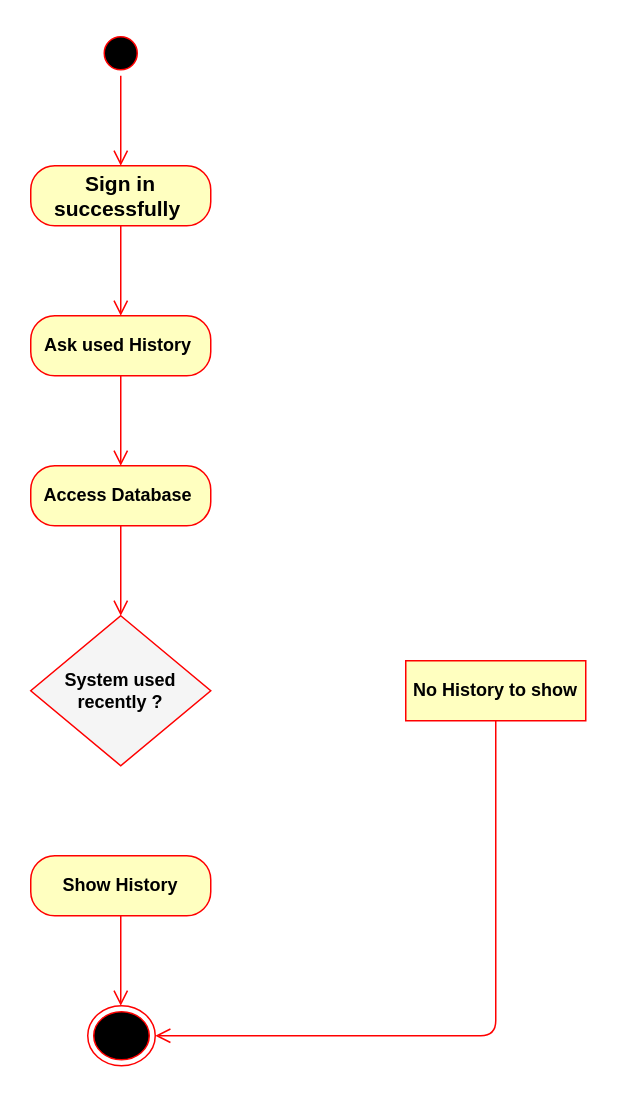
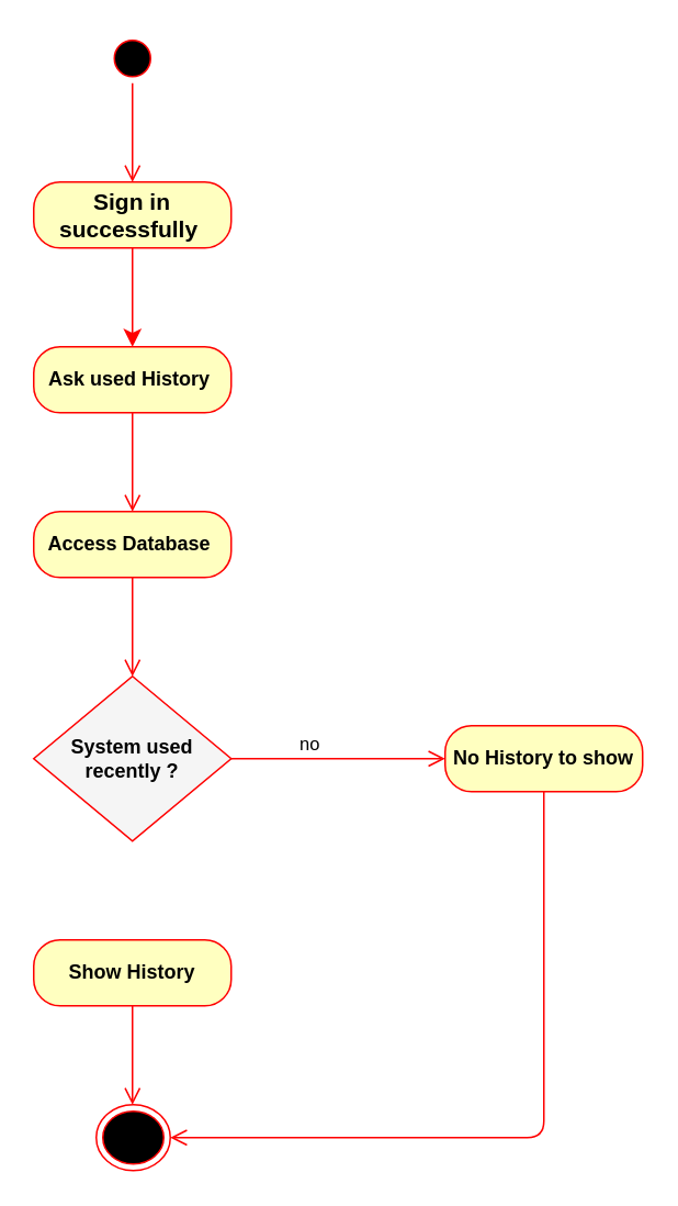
  <mxCell id="0" />
  <mxCell id="1" parent="0" />
  <mxCell id="2" value="" style="ellipse;html=1;shape=startState;fillColor=#000000;strokeColor=#ff0000;" vertex="1" parent="1"><mxGeometry x="65" y="20" width="30" height="30" as="geometry" /></mxCell>
  <mxCell id="3" value="" style="edgeStyle=orthogonalEdgeStyle;html=1;verticalAlign=bottom;endArrow=open;endSize=8;strokeColor=#ff0000;" edge="1" source="2" parent="1"><mxGeometry relative="1" as="geometry"><mxPoint x="80" y="110" as="targetPoint" /></mxGeometry></mxCell>
  <mxCell id="4" value="&lt;b&gt;&lt;font style=&quot;font-size: 14px&quot;&gt;Sign in successfully&amp;nbsp;&lt;/font&gt;&lt;/b&gt;" style="rounded=1;whiteSpace=wrap;html=1;arcSize=40;fontColor=#000000;fillColor=#ffffc0;strokeColor=#ff0000;" vertex="1" parent="1"><mxGeometry x="20" y="110" width="120" height="40" as="geometry" /></mxCell>
  <mxCell id="5" value="&lt;b&gt;Ask used History&amp;nbsp;&lt;/b&gt;" style="rounded=1;whiteSpace=wrap;html=1;arcSize=40;fontColor=#000000;fillColor=#ffffc0;strokeColor=#ff0000;" vertex="1" parent="1"><mxGeometry x="20" y="210" width="120" height="40" as="geometry" /></mxCell>
  <mxCell id="6" value="" style="edgeStyle=orthogonalEdgeStyle;html=1;verticalAlign=bottom;endArrow=open;endSize=8;strokeColor=#ff0000;" edge="1" source="5" parent="1"><mxGeometry relative="1" as="geometry"><mxPoint x="80" y="310" as="targetPoint" /></mxGeometry></mxCell>
- <mxCell id="7" value="" style="edgeStyle=orthogonalEdgeStyle;html=1;verticalAlign=bottom;endArrow=open;endSize=8;strokeColor=#ff0000;exitX=0.5;exitY=1;exitDx=0;exitDy=0;entryX=0.5;entryY=0;entryDx=0;entryDy=0;" edge="1" source="4" parent="1" target="5"><mxGeometry relative="1" as="geometry"><mxPoint x="-340" y="200" as="targetPoint" /></mxGeometry></mxCell>
+ <mxCell id="7" value="" style="edgeStyle=orthogonalEdgeStyle;html=1;verticalAlign=bottom;endArrow=classic;endSize=8;strokeColor=#ff0000;exitX=0.5;exitY=1;exitDx=0;exitDy=0;entryX=0.5;entryY=0;entryDx=0;entryDy=0;" edge="1" source="4" parent="1" target="5"><mxGeometry relative="1" as="geometry"><mxPoint x="-340" y="200" as="targetPoint" /></mxGeometry></mxCell>
  <mxCell id="8" value="&lt;b&gt;Access Database&amp;nbsp;&lt;/b&gt;" style="rounded=1;whiteSpace=wrap;html=1;arcSize=40;fontColor=#000000;fillColor=#ffffc0;strokeColor=#ff0000;" vertex="1" parent="1"><mxGeometry x="20" y="310" width="120" height="40" as="geometry" /></mxCell>
  <mxCell id="9" value="" style="edgeStyle=orthogonalEdgeStyle;html=1;verticalAlign=bottom;endArrow=open;endSize=8;strokeColor=#ff0000;" edge="1" source="8" parent="1"><mxGeometry relative="1" as="geometry"><mxPoint x="80" y="410" as="targetPoint" /></mxGeometry></mxCell>
  <mxCell id="10" value="&lt;b&gt;System used recently ?&lt;/b&gt;" style="rhombus;whiteSpace=wrap;html=1;fillColor=#f5f5f5;strokeColor=#ff0000;" vertex="1" parent="1"><mxGeometry x="20" y="410" width="120" height="100" as="geometry" /></mxCell>
- <mxCell id="12" value="&lt;b&gt;No History to show&lt;/b&gt;" style="whiteSpace=wrap;html=1;arcSize=40;fontColor=#000000;fillColor=#ffffc0;strokeColor=#ff0000;rounded=0;" vertex="1" parent="1"><mxGeometry x="270" y="440" width="120" height="40" as="geometry" /></mxCell>
+ <mxCell id="11" value="no" style="edgeStyle=orthogonalEdgeStyle;html=1;align=left;verticalAlign=bottom;endArrow=open;endSize=8;strokeColor=#ff0000;entryX=0;entryY=0.5;entryDx=0;entryDy=0;" edge="1" source="10" parent="1" target="12"><mxGeometry x="-0.385" relative="1" as="geometry"><mxPoint x="200" y="430" as="targetPoint" /><Array as="points" /><mxPoint as="offset" /></mxGeometry></mxCell>
+ <mxCell id="12" value="&lt;b&gt;No History to show&lt;/b&gt;" style="rounded=1;whiteSpace=wrap;html=1;arcSize=40;fontColor=#000000;fillColor=#ffffc0;strokeColor=#ff0000;" vertex="1" parent="1"><mxGeometry x="270" y="440" width="120" height="40" as="geometry" /></mxCell>
  <mxCell id="13" value="" style="edgeStyle=orthogonalEdgeStyle;html=1;verticalAlign=bottom;endArrow=open;endSize=8;strokeColor=#ff0000;entryX=1;entryY=0.5;entryDx=0;entryDy=0;exitX=0.5;exitY=1;exitDx=0;exitDy=0;" edge="1" source="12" parent="1" target="16"><mxGeometry relative="1" as="geometry"><mxPoint x="330" y="540" as="targetPoint" /></mxGeometry></mxCell>
  <mxCell id="14" value="&lt;b&gt;Show History&lt;/b&gt;" style="rounded=1;whiteSpace=wrap;html=1;arcSize=40;fontColor=#000000;fillColor=#ffffc0;strokeColor=#ff0000;" vertex="1" parent="1"><mxGeometry x="20" y="570" width="120" height="40" as="geometry" /></mxCell>
  <mxCell id="15" value="" style="edgeStyle=orthogonalEdgeStyle;html=1;verticalAlign=bottom;endArrow=open;endSize=8;strokeColor=#ff0000;" edge="1" source="14" parent="1"><mxGeometry relative="1" as="geometry"><mxPoint x="80" y="670" as="targetPoint" /></mxGeometry></mxCell>
  <mxCell id="16" value="" style="ellipse;html=1;shape=endState;fillColor=#000000;strokeColor=#ff0000;" vertex="1" parent="1"><mxGeometry x="58" y="670" width="45" height="40" as="geometry" /></mxCell>
